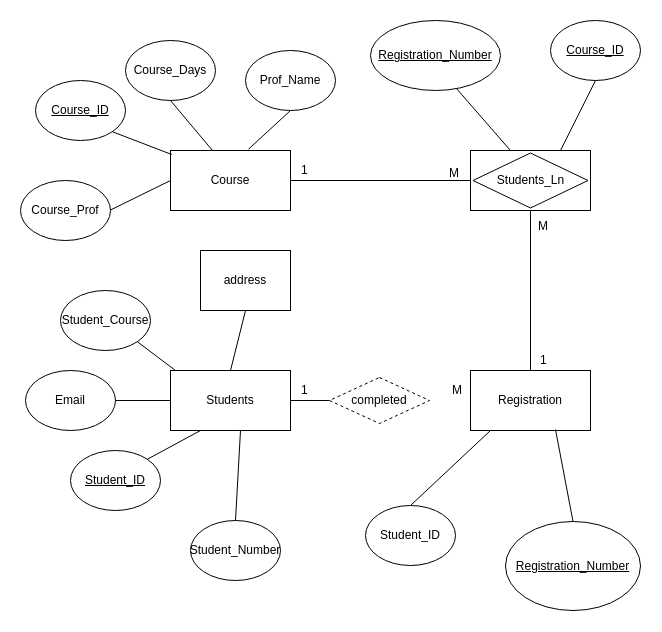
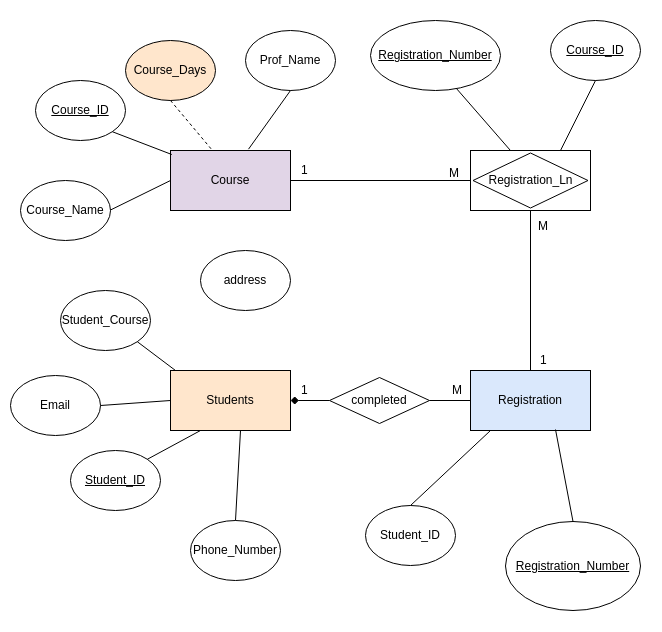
  <mxCell id="0" />
  <mxCell id="1" parent="0" />
- <mxCell id="2" value="Course_Prof" style="ellipse;whiteSpace=wrap;html=1;" parent="1" vertex="1"><mxGeometry x="20" y="180" width="90" height="60" as="geometry" /></mxCell>
- <mxCell id="3" value="Prof_Name" style="ellipse;whiteSpace=wrap;html=1;" parent="1" vertex="1"><mxGeometry x="245" y="50" width="90" height="60" as="geometry" /></mxCell>
+ <mxCell id="2" value="Course_Name" style="ellipse;whiteSpace=wrap;html=1;" parent="1" vertex="1"><mxGeometry x="20" y="180" width="90" height="60" as="geometry" /></mxCell>
+ <mxCell id="3" value="Prof_Name" style="ellipse;whiteSpace=wrap;html=1;" parent="1" vertex="1"><mxGeometry x="245" y="30" width="90" height="60" as="geometry" /></mxCell>
  <mxCell id="4" value="" style="endArrow=none;html=1;entryX=0.65;entryY=-0.022;entryDx=0;entryDy=0;entryPerimeter=0;exitX=0.5;exitY=1;exitDx=0;exitDy=0;" parent="1" source="3" target="6" edge="1"><mxGeometry width="50" height="50" relative="1" as="geometry"><mxPoint x="300" y="100" as="sourcePoint" /><mxPoint x="240" y="160" as="targetPoint" /></mxGeometry></mxCell>
  <mxCell id="5" value="" style="endArrow=none;html=1;entryX=0;entryY=0.5;entryDx=0;entryDy=0;" parent="1" target="6" edge="1"><mxGeometry width="50" height="50" relative="1" as="geometry"><mxPoint x="110" y="209.5" as="sourcePoint" /><mxPoint x="170" y="209.5" as="targetPoint" /></mxGeometry></mxCell>
- <mxCell id="6" value="Course" style="rounded=0;whiteSpace=wrap;html=1;" parent="1" vertex="1"><mxGeometry x="170" y="150" width="120" height="60" as="geometry" /></mxCell>
+ <mxCell id="6" value="Course" style="rounded=0;whiteSpace=wrap;html=1;fillColor=#e1d5e7;" parent="1" vertex="1"><mxGeometry x="170" y="150" width="120" height="60" as="geometry" /></mxCell>
  <mxCell id="7" value="" style="rounded=0;whiteSpace=wrap;html=1;" parent="1" vertex="1"><mxGeometry x="470" y="150" width="120" height="60" as="geometry" /></mxCell>
- <mxCell id="8" value="Registration" style="rounded=0;whiteSpace=wrap;html=1;" parent="1" vertex="1"><mxGeometry x="470" y="370" width="120" height="60" as="geometry" /></mxCell>
- <mxCell id="9" value="Students" style="rounded=0;whiteSpace=wrap;html=1;" parent="1" vertex="1"><mxGeometry x="170" y="370" width="120" height="60" as="geometry" /></mxCell>
- <mxCell id="10" value="Students_Ln" style="rhombus;whiteSpace=wrap;html=1;" parent="1" vertex="1"><mxGeometry x="472.5" y="152.5" width="115" height="55" as="geometry" /></mxCell>
- <mxCell id="11" value="Email" style="ellipse;whiteSpace=wrap;html=1;" parent="1" vertex="1"><mxGeometry x="25" y="370" width="90" height="60" as="geometry" /></mxCell>
+ <mxCell id="8" value="Registration" style="rounded=0;whiteSpace=wrap;html=1;fillColor=#dae8fc;" parent="1" vertex="1"><mxGeometry x="470" y="370" width="120" height="60" as="geometry" /></mxCell>
+ <mxCell id="9" value="Students" style="rounded=0;whiteSpace=wrap;html=1;fillColor=#ffe6cc;" parent="1" vertex="1"><mxGeometry x="170" y="370" width="120" height="60" as="geometry" /></mxCell>
+ <mxCell id="10" value="Registration_Ln" style="rhombus;whiteSpace=wrap;html=1;" parent="1" vertex="1"><mxGeometry x="472.5" y="152.5" width="115" height="55" as="geometry" /></mxCell>
+ <mxCell id="11" value="Email" style="ellipse;whiteSpace=wrap;html=1;" parent="1" vertex="1"><mxGeometry x="10" y="375" width="90" height="60" as="geometry" /></mxCell>
  <mxCell id="12" value="" style="endArrow=none;html=1;entryX=0;entryY=0.5;entryDx=0;entryDy=0;exitX=1;exitY=0.5;exitDx=0;exitDy=0;" parent="1" source="11" target="9" edge="1"><mxGeometry width="50" height="50" relative="1" as="geometry"><mxPoint x="120" y="400" as="sourcePoint" /><mxPoint x="170" y="430" as="targetPoint" /></mxGeometry></mxCell>
  <mxCell id="13" value="" style="group" parent="1" vertex="1" connectable="0"><mxGeometry x="35" y="80" width="90" height="60" as="geometry" /></mxCell>
  <mxCell id="14" value="&lt;u&gt;Course_ID&lt;/u&gt;" style="ellipse;whiteSpace=wrap;html=1;" parent="13" vertex="1"><mxGeometry width="90" height="60" as="geometry" /></mxCell>
  <mxCell id="15" value="" style="endArrow=none;html=1;entryX=0.011;entryY=0.067;entryDx=0;entryDy=0;entryPerimeter=0;exitX=1;exitY=1;exitDx=0;exitDy=0;" parent="13" source="14" target="6" edge="1"><mxGeometry width="50" height="50" relative="1" as="geometry"><mxPoint x="86" y="40" as="sourcePoint" /><mxPoint x="115" y="80" as="targetPoint" /></mxGeometry></mxCell>
  <mxCell id="16" value="" style="group" parent="1" vertex="1" connectable="0"><mxGeometry x="60" y="290" width="90" height="60" as="geometry" /></mxCell>
  <mxCell id="17" value="Student_Course" style="ellipse;whiteSpace=wrap;html=1;" parent="16" vertex="1"><mxGeometry width="90" height="60" as="geometry" /></mxCell>
  <mxCell id="18" value="" style="endArrow=none;html=1;entryX=0.011;entryY=0.067;entryDx=0;entryDy=0;entryPerimeter=0;exitX=1;exitY=1;exitDx=0;exitDy=0;" parent="16" source="17" edge="1"><mxGeometry width="50" height="50" relative="1" as="geometry"><mxPoint x="86" y="40" as="sourcePoint" /><mxPoint x="115" y="80" as="targetPoint" /></mxGeometry></mxCell>
  <mxCell id="19" value="" style="group" parent="1" vertex="1" connectable="0"><mxGeometry x="70" y="450" width="90" height="60" as="geometry" /></mxCell>
  <mxCell id="20" value="" style="group" parent="19" vertex="1" connectable="0"><mxGeometry width="90" height="60" as="geometry" /></mxCell>
  <mxCell id="21" value="&lt;u&gt;Student_ID&lt;/u&gt;" style="ellipse;whiteSpace=wrap;html=1;" parent="20" vertex="1"><mxGeometry width="90" height="60" as="geometry" /></mxCell>
  <mxCell id="22" value="" style="endArrow=none;html=1;exitX=0.25;exitY=1;exitDx=0;exitDy=0;entryX=1;entryY=0;entryDx=0;entryDy=0;" parent="1" source="9" target="21" edge="1"><mxGeometry width="50" height="50" relative="1" as="geometry"><mxPoint x="190" y="375" as="sourcePoint" /><mxPoint x="240" y="325" as="targetPoint" /></mxGeometry></mxCell>
  <mxCell id="23" value="Student_ID" style="ellipse;whiteSpace=wrap;html=1;" parent="1" vertex="1"><mxGeometry x="365" y="505" width="90" height="60" as="geometry" /></mxCell>
  <mxCell id="24" value="" style="endArrow=none;html=1;entryX=0.417;entryY=1;entryDx=0;entryDy=0;exitX=0.5;exitY=0;exitDx=0;exitDy=0;entryPerimeter=0;" parent="1" source="23" edge="1"><mxGeometry width="50" height="50" relative="1" as="geometry"><mxPoint x="440" y="494.5" as="sourcePoint" /><mxPoint x="490" y="430" as="targetPoint" /></mxGeometry></mxCell>
- <mxCell id="25" value="Student_Number" style="ellipse;whiteSpace=wrap;html=1;" parent="1" vertex="1"><mxGeometry x="190" y="520" width="90" height="60" as="geometry" /></mxCell>
+ <mxCell id="25" value="Phone_Number" style="ellipse;whiteSpace=wrap;html=1;" parent="1" vertex="1"><mxGeometry x="190" y="520" width="90" height="60" as="geometry" /></mxCell>
  <mxCell id="26" value="" style="endArrow=none;html=1;exitX=0.5;exitY=0;exitDx=0;exitDy=0;" parent="1" source="25" edge="1"><mxGeometry width="50" height="50" relative="1" as="geometry"><mxPoint x="245" y="520" as="sourcePoint" /><mxPoint x="240" y="430" as="targetPoint" /></mxGeometry></mxCell>
  <mxCell id="27" value="&lt;u&gt;Course_ID&lt;/u&gt;" style="ellipse;whiteSpace=wrap;html=1;" parent="1" vertex="1"><mxGeometry x="550" y="20" width="90" height="60" as="geometry" /></mxCell>
  <mxCell id="28" value="" style="endArrow=none;html=1;entryX=0.75;entryY=0;entryDx=0;entryDy=0;exitX=0.5;exitY=1;exitDx=0;exitDy=0;" parent="1" source="27" target="7" edge="1"><mxGeometry width="50" height="50" relative="1" as="geometry"><mxPoint x="615" y="110" as="sourcePoint" /><mxPoint x="563" y="159" as="targetPoint" /></mxGeometry></mxCell>
  <mxCell id="29" value="" style="group" parent="1" vertex="1" connectable="0"><mxGeometry x="125" y="40" width="90" height="60" as="geometry" /></mxCell>
  <mxCell id="30" value="" style="group" parent="29" vertex="1" connectable="0"><mxGeometry width="90" height="60" as="geometry" /></mxCell>
  <mxCell id="31" value="" style="group" parent="30" vertex="1" connectable="0"><mxGeometry width="90" height="60" as="geometry" /></mxCell>
- <mxCell id="32" value="Course_Days" style="ellipse;whiteSpace=wrap;html=1;" parent="31" vertex="1"><mxGeometry width="90" height="60" as="geometry" /></mxCell>
- <mxCell id="33" value="" style="endArrow=none;html=1;entryX=0.35;entryY=0;entryDx=0;entryDy=0;entryPerimeter=0;exitX=0.5;exitY=1;exitDx=0;exitDy=0;" parent="1" source="32" target="6" edge="1"><mxGeometry width="50" height="50" relative="1" as="geometry"><mxPoint x="65" y="39" as="sourcePoint" /><mxPoint x="105" y="65" as="targetPoint" /></mxGeometry></mxCell>
+ <mxCell id="32" value="Course_Days" style="ellipse;whiteSpace=wrap;html=1;fillColor=#ffe6cc;" parent="31" vertex="1"><mxGeometry width="90" height="60" as="geometry" /></mxCell>
+ <mxCell id="33" value="" style="endArrow=none;html=1;entryX=0.35;entryY=0;entryDx=0;entryDy=0;entryPerimeter=0;exitX=0.5;exitY=1;exitDx=0;exitDy=0;dashed=1;" parent="1" source="32" target="6" edge="1"><mxGeometry width="50" height="50" relative="1" as="geometry"><mxPoint x="65" y="39" as="sourcePoint" /><mxPoint x="105" y="65" as="targetPoint" /></mxGeometry></mxCell>
  <mxCell id="34" value="" style="group" parent="1" vertex="1" connectable="0"><mxGeometry x="410" y="30" width="90" height="60" as="geometry" /></mxCell>
  <mxCell id="35" value="" style="group" parent="34" vertex="1" connectable="0"><mxGeometry width="90" height="60" as="geometry" /></mxCell>
  <mxCell id="36" value="" style="group" parent="35" vertex="1" connectable="0"><mxGeometry width="90" height="60" as="geometry" /></mxCell>
  <mxCell id="37" value="&lt;u&gt;Registration_Number&lt;/u&gt;" style="ellipse;whiteSpace=wrap;html=1;" parent="36" vertex="1"><mxGeometry x="-40" y="-10" width="130" height="70" as="geometry" /></mxCell>
  <mxCell id="38" value="" style="endArrow=none;html=1;exitX=0.333;exitY=0;exitDx=0;exitDy=0;entryX=0.659;entryY=0.967;entryDx=0;entryDy=0;entryPerimeter=0;exitPerimeter=0;" parent="1" source="7" target="37" edge="1"><mxGeometry width="50" height="50" relative="1" as="geometry"><mxPoint x="455" y="135" as="sourcePoint" /><mxPoint x="505" y="85" as="targetPoint" /></mxGeometry></mxCell>
  <mxCell id="39" value="&lt;u&gt;Registration_Number&lt;/u&gt;" style="ellipse;whiteSpace=wrap;html=1;" parent="1" vertex="1"><mxGeometry x="505" y="521" width="135" height="89" as="geometry" /></mxCell>
  <mxCell id="40" value="" style="endArrow=none;html=1;exitX=0.5;exitY=0;exitDx=0;exitDy=0;" parent="1" source="39" edge="1"><mxGeometry width="50" height="50" relative="1" as="geometry"><mxPoint x="560" y="519" as="sourcePoint" /><mxPoint x="555" y="429" as="targetPoint" /></mxGeometry></mxCell>
  <mxCell id="41" value="" style="endArrow=none;html=1;entryX=0;entryY=0.5;entryDx=0;entryDy=0;exitX=1;exitY=0.5;exitDx=0;exitDy=0;" parent="1" source="6" target="7" edge="1"><mxGeometry width="50" height="50" relative="1" as="geometry"><mxPoint x="222.5" y="184.5" as="sourcePoint" /><mxPoint x="440" y="170" as="targetPoint" /></mxGeometry></mxCell>
- <mxCell id="42" value="" style="endArrow=none;html=1;exitX=0;exitY=0.5;exitDx=0;exitDy=0;entryX=1;entryY=0.5;entryDx=0;entryDy=0;" parent="1" edge="1" target="9" source="50"><mxGeometry width="50" height="50" relative="1" as="geometry"><mxPoint x="190" y="250" as="sourcePoint" /><mxPoint x="290" y="390" as="targetPoint" /></mxGeometry></mxCell>
+ <mxCell id="42" value="" style="endArrow=diamond;html=1;exitX=0;exitY=0.5;exitDx=0;exitDy=0;entryX=1;entryY=0.5;entryDx=0;entryDy=0;" parent="1" edge="1" target="9" source="50"><mxGeometry width="50" height="50" relative="1" as="geometry"><mxPoint x="190" y="250" as="sourcePoint" /><mxPoint x="290" y="390" as="targetPoint" /></mxGeometry></mxCell>
  <mxCell id="43" value="" style="endArrow=none;html=1;" parent="1" edge="1"><mxGeometry width="50" height="50" relative="1" as="geometry"><mxPoint x="530" y="370" as="sourcePoint" /><mxPoint x="530" y="210" as="targetPoint" /></mxGeometry></mxCell>
  <mxCell id="44" value="1" style="text;html=1;resizable=0;points=[];autosize=1;align=left;verticalAlign=top;spacingTop=-4;" parent="1" vertex="1"><mxGeometry x="299" y="160" width="20" height="20" as="geometry" /></mxCell>
  <mxCell id="45" value="M" style="text;html=1;resizable=0;points=[];autosize=1;align=left;verticalAlign=top;spacingTop=-4;" parent="1" vertex="1"><mxGeometry x="447" y="163" width="30" height="20" as="geometry" /></mxCell>
  <mxCell id="46" value="M" style="text;html=1;resizable=0;points=[];autosize=1;align=left;verticalAlign=top;spacingTop=-4;" parent="1" vertex="1"><mxGeometry x="536" y="216" width="30" height="20" as="geometry" /></mxCell>
  <mxCell id="47" value="1" style="text;html=1;resizable=0;points=[];autosize=1;align=left;verticalAlign=top;spacingTop=-4;" parent="1" vertex="1"><mxGeometry x="538" y="350" width="20" height="20" as="geometry" /></mxCell>
  <mxCell id="48" value="M" style="text;html=1;resizable=0;points=[];autosize=1;align=left;verticalAlign=top;spacingTop=-4;" parent="1" vertex="1"><mxGeometry x="450" y="380" width="30" height="20" as="geometry" /></mxCell>
  <mxCell id="49" value="1" style="text;html=1;resizable=0;points=[];autosize=1;align=left;verticalAlign=top;spacingTop=-4;" parent="1" vertex="1"><mxGeometry x="299" y="380" width="20" height="20" as="geometry" /></mxCell>
- <mxCell id="50" value="completed" style="rhombus;whiteSpace=wrap;html=1;dashed=1;" vertex="1" parent="1"><mxGeometry x="329" y="377" width="100" height="46" as="geometry" /></mxCell>
+ <mxCell id="50" value="completed" style="rhombus;whiteSpace=wrap;html=1;" vertex="1" parent="1"><mxGeometry x="329" y="377" width="100" height="46" as="geometry" /></mxCell>
+ <mxCell id="51" value="" style="endArrow=none;html=1;entryX=1;entryY=0.5;entryDx=0;entryDy=0;exitX=0;exitY=0.5;exitDx=0;exitDy=0;" edge="1" parent="1" source="8" target="50"><mxGeometry width="50" height="50" relative="1" as="geometry"><mxPoint x="230" y="210" as="sourcePoint" /><mxPoint x="230" y="370" as="targetPoint" /></mxGeometry></mxCell>
  <mxCell id="52" value="" style="group" vertex="1" connectable="0" parent="1"><mxGeometry x="200" y="250" width="90" height="60" as="geometry" /></mxCell>
- <mxCell id="53" value="address" style="whiteSpace=wrap;html=1;rounded=0;" vertex="1" parent="52"><mxGeometry width="90" height="60" as="geometry" /></mxCell>
- <mxCell id="54" value="" style="endArrow=none;html=1;entryX=0.5;entryY=0;entryDx=0;entryDy=0;exitX=0.5;exitY=1;exitDx=0;exitDy=0;" edge="1" parent="1" source="53" target="9"><mxGeometry width="50" height="50" relative="1" as="geometry"><mxPoint x="286" y="290" as="sourcePoint" /><mxPoint x="315" y="330" as="targetPoint" /></mxGeometry></mxCell>
+ <mxCell id="53" value="address" style="ellipse;whiteSpace=wrap;html=1;" vertex="1" parent="52"><mxGeometry width="90" height="60" as="geometry" /></mxCell>
